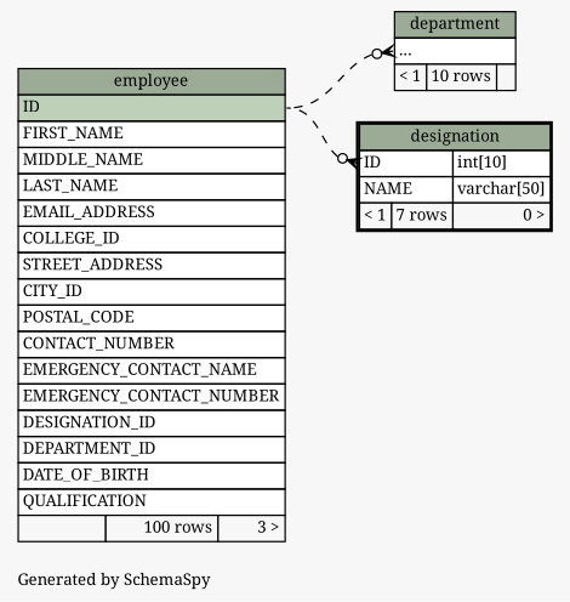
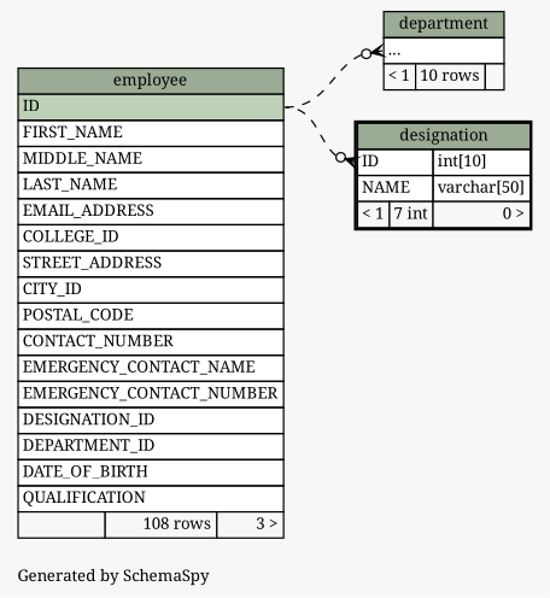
  digraph {
    bgcolor="#f7f7f7"
    fontname="Noto Serif"
    fontsize=11
    label="\nGenerated by SchemaSpy"
    labeljust=l
    nodesep=0.18
    rankdir=RL
    ranksep=0.46
    node [fontname="Noto Serif" fontsize=11 shape=plaintext]
    edge [arrowhead=none arrowsize=0.8 arrowtail=crowodot dir=back fontname="Noto Serif" headport="ID:e" style=dashed]
-   n1 [label=<     <TABLE BORDER="0" CELLBORDER="1" CELLSPACING="0" BGCOLOR="#ffffff">       <TR><TD COLSPAN="3" BGCOLOR="#9bab96" ALIGN="CENTER">employee</TD></TR>       <TR><TD PORT="ID" COLSPAN="3" BGCOLOR="#bed1b8" ALIGN="LEFT">ID</TD></TR>       <TR><TD PORT="FIRST_NAME" COLSPAN="3" ALIGN="LEFT">FIRST_NAME</TD></TR>       <TR><TD PORT="MIDDLE_NAME" COLSPAN="3" ALIGN="LEFT">MIDDLE_NAME</TD></TR>       <TR><TD PORT="LAST_NAME" COLSPAN="3" ALIGN="LEFT">LAST_NAME</TD></TR>       <TR><TD PORT="EMAIL_ADDRESS" COLSPAN="3" ALIGN="LEFT">EMAIL_ADDRESS</TD></TR>       <TR><TD PORT="COLLEGE_ID" COLSPAN="3" ALIGN="LEFT">COLLEGE_ID</TD></TR>       <TR><TD PORT="STREET_ADDRESS" COLSPAN="3" ALIGN="LEFT">STREET_ADDRESS</TD></TR>       <TR><TD PORT="CITY_ID" COLSPAN="3" ALIGN="LEFT">CITY_ID</TD></TR>       <TR><TD PORT="POSTAL_CODE" COLSPAN="3" ALIGN="LEFT">POSTAL_CODE</TD></TR>       <TR><TD PORT="CONTACT_NUMBER" COLSPAN="3" ALIGN="LEFT">CONTACT_NUMBER</TD></TR>       <TR><TD PORT="EMERGENCY_CONTACT_NAME" COLSPAN="3" ALIGN="LEFT">EMERGENCY_CONTACT_NAME</TD></TR>       <TR><TD PORT="EMERGENCY_CONTACT_NUMBER" COLSPAN="3" ALIGN="LEFT">EMERGENCY_CONTACT_NUMBER</TD></TR>       <TR><TD PORT="DESIGNATION_ID" COLSPAN="3" ALIGN="LEFT">DESIGNATION_ID</TD></TR>       <TR><TD PORT="DEPARTMENT_ID" COLSPAN="3" ALIGN="LEFT">DEPARTMENT_ID</TD></TR>       <TR><TD PORT="DATE_OF_BIRTH" COLSPAN="3" ALIGN="LEFT">DATE_OF_BIRTH</TD></TR>       <TR><TD PORT="QUALIFICATION" COLSPAN="3" ALIGN="LEFT">QUALIFICATION</TD></TR>       <TR><TD ALIGN="LEFT" BGCOLOR="#f7f7f7">  </TD><TD ALIGN="RIGHT" BGCOLOR="#f7f7f7">100 rows</TD><TD ALIGN="RIGHT" BGCOLOR="#f7f7f7">3 &gt;</TD></TR>     </TABLE>>]
+   n1 [label=<     <TABLE BORDER="0" CELLBORDER="1" CELLSPACING="0" BGCOLOR="#ffffff">       <TR><TD COLSPAN="3" BGCOLOR="#9bab96" ALIGN="CENTER">employee</TD></TR>       <TR><TD PORT="ID" COLSPAN="3" BGCOLOR="#bed1b8" ALIGN="LEFT">ID</TD></TR>       <TR><TD PORT="FIRST_NAME" COLSPAN="3" ALIGN="LEFT">FIRST_NAME</TD></TR>       <TR><TD PORT="MIDDLE_NAME" COLSPAN="3" ALIGN="LEFT">MIDDLE_NAME</TD></TR>       <TR><TD PORT="LAST_NAME" COLSPAN="3" ALIGN="LEFT">LAST_NAME</TD></TR>       <TR><TD PORT="EMAIL_ADDRESS" COLSPAN="3" ALIGN="LEFT">EMAIL_ADDRESS</TD></TR>       <TR><TD PORT="COLLEGE_ID" COLSPAN="3" ALIGN="LEFT">COLLEGE_ID</TD></TR>       <TR><TD PORT="STREET_ADDRESS" COLSPAN="3" ALIGN="LEFT">STREET_ADDRESS</TD></TR>       <TR><TD PORT="CITY_ID" COLSPAN="3" ALIGN="LEFT">CITY_ID</TD></TR>       <TR><TD PORT="POSTAL_CODE" COLSPAN="3" ALIGN="LEFT">POSTAL_CODE</TD></TR>       <TR><TD PORT="CONTACT_NUMBER" COLSPAN="3" ALIGN="LEFT">CONTACT_NUMBER</TD></TR>       <TR><TD PORT="EMERGENCY_CONTACT_NAME" COLSPAN="3" ALIGN="LEFT">EMERGENCY_CONTACT_NAME</TD></TR>       <TR><TD PORT="EMERGENCY_CONTACT_NUMBER" COLSPAN="3" ALIGN="LEFT">EMERGENCY_CONTACT_NUMBER</TD></TR>       <TR><TD PORT="DESIGNATION_ID" COLSPAN="3" ALIGN="LEFT">DESIGNATION_ID</TD></TR>       <TR><TD PORT="DEPARTMENT_ID" COLSPAN="3" ALIGN="LEFT">DEPARTMENT_ID</TD></TR>       <TR><TD PORT="DATE_OF_BIRTH" COLSPAN="3" ALIGN="LEFT">DATE_OF_BIRTH</TD></TR>       <TR><TD PORT="QUALIFICATION" COLSPAN="3" ALIGN="LEFT">QUALIFICATION</TD></TR>       <TR><TD ALIGN="LEFT" BGCOLOR="#f7f7f7">  </TD><TD ALIGN="RIGHT" BGCOLOR="#f7f7f7">108 rows</TD><TD ALIGN="RIGHT" BGCOLOR="#f7f7f7">3 &gt;</TD></TR>     </TABLE>>]
    n2 [label=<     <TABLE BORDER="0" CELLBORDER="1" CELLSPACING="0" BGCOLOR="#ffffff">       <TR><TD COLSPAN="3" BGCOLOR="#9bab96" ALIGN="CENTER">department</TD></TR>       <TR><TD PORT="elipses" COLSPAN="3" ALIGN="LEFT">...</TD></TR>       <TR><TD ALIGN="LEFT" BGCOLOR="#f7f7f7">&lt; 1</TD><TD ALIGN="RIGHT" BGCOLOR="#f7f7f7">10 rows</TD><TD ALIGN="RIGHT" BGCOLOR="#f7f7f7">  </TD></TR>     </TABLE>>]
-   n3 [label=<     <TABLE BORDER="2" CELLBORDER="1" CELLSPACING="0" BGCOLOR="#ffffff">       <TR><TD COLSPAN="3" BGCOLOR="#9bab96" ALIGN="CENTER">designation</TD></TR>       <TR><TD PORT="ID" COLSPAN="2" ALIGN="LEFT">ID</TD><TD PORT="ID.type" ALIGN="LEFT">int[10]</TD></TR>       <TR><TD PORT="NAME" COLSPAN="2" ALIGN="LEFT">NAME</TD><TD PORT="NAME.type" ALIGN="LEFT">varchar[50]</TD></TR>       <TR><TD ALIGN="LEFT" BGCOLOR="#f7f7f7">&lt; 1</TD><TD ALIGN="RIGHT" BGCOLOR="#f7f7f7">7 rows</TD><TD ALIGN="RIGHT" BGCOLOR="#f7f7f7">0 &gt;</TD></TR>     </TABLE>>]
+   n3 [label=<     <TABLE BORDER="2" CELLBORDER="1" CELLSPACING="0" BGCOLOR="#ffffff">       <TR><TD COLSPAN="3" BGCOLOR="#9bab96" ALIGN="CENTER">designation</TD></TR>       <TR><TD PORT="ID" COLSPAN="2" ALIGN="LEFT">ID</TD><TD PORT="ID.type" ALIGN="LEFT">int[10]</TD></TR>       <TR><TD PORT="NAME" COLSPAN="2" ALIGN="LEFT">NAME</TD><TD PORT="NAME.type" ALIGN="LEFT">varchar[50]</TD></TR>       <TR><TD ALIGN="LEFT" BGCOLOR="#f7f7f7">&lt; 1</TD><TD ALIGN="RIGHT" BGCOLOR="#f7f7f7">7 int</TD><TD ALIGN="RIGHT" BGCOLOR="#f7f7f7">0 &gt;</TD></TR>     </TABLE>>]
    n2 -> n1 [tailport="elipses:w"]
    n3 -> n1 [tailport="ID:w"]
  }
